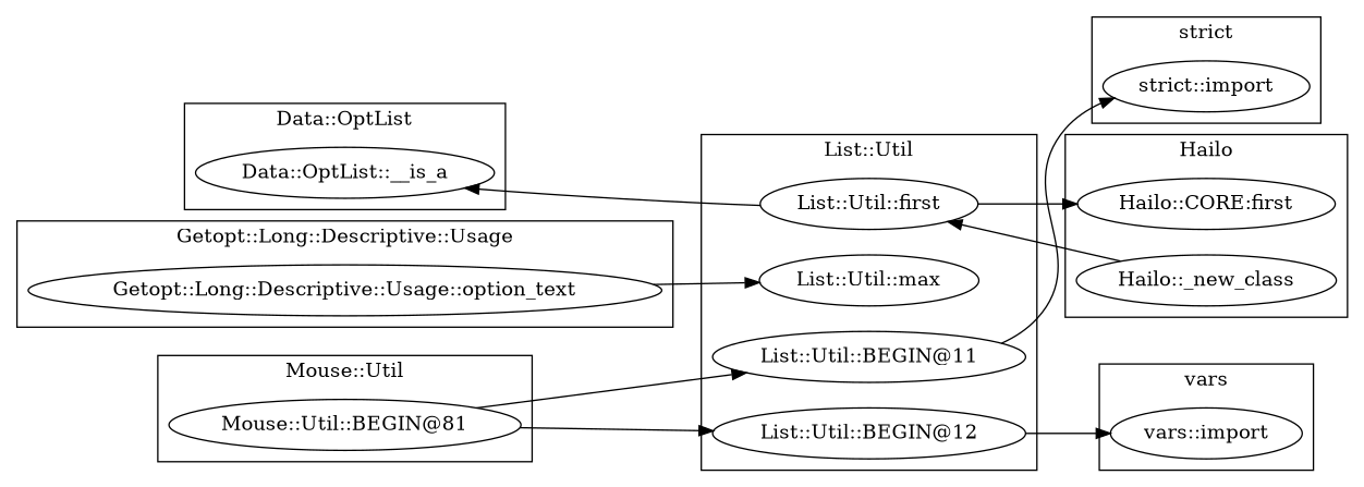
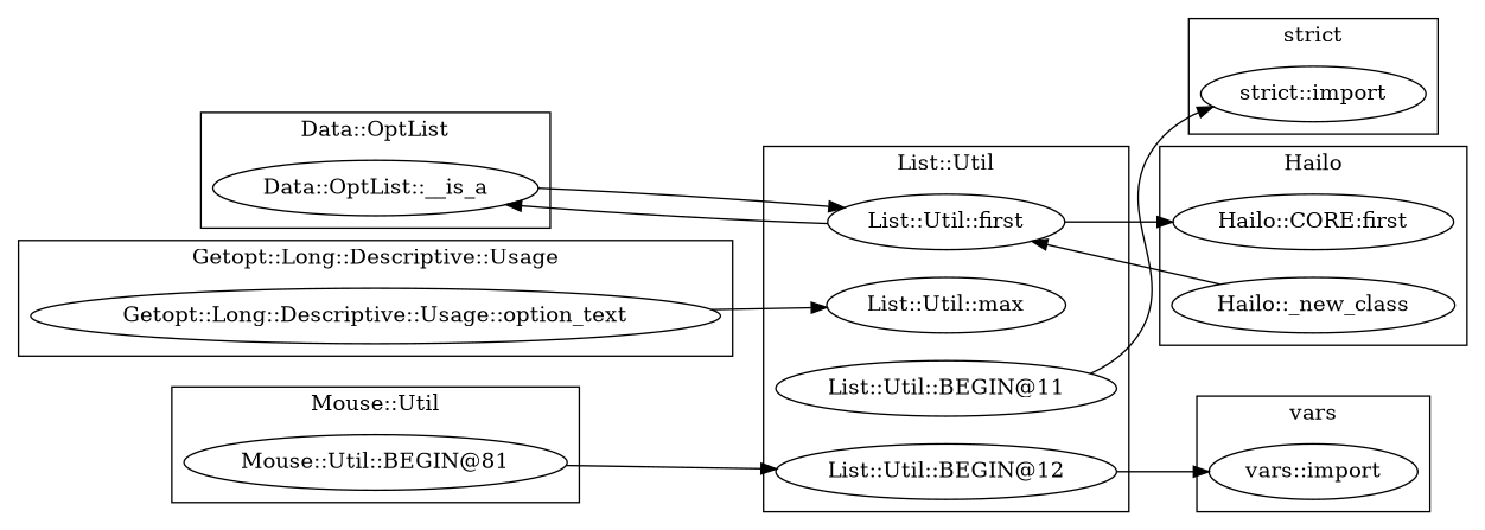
  digraph {
    fontname="DejaVu Serif"
    rankdir=LR
    node [fontname="DejaVu Serif"]
    edge [fontname="DejaVu Serif"]
    "Data::OptList::__is_a"
    "vars::import"
    "strict::import"
    "Getopt::Long::Descriptive::Usage::option_text"
    "List::Util::max"
    "List::Util::BEGIN@11"
    "List::Util::first"
    "List::Util::BEGIN@12"
    n9 [label="Hailo::CORE:first"]
    "Hailo::_new_class"
    "Mouse::Util::BEGIN@81"
    subgraph cluster_1 {
      label="Data::OptList"
      "Data::OptList::__is_a"
    }
    subgraph cluster_2 {
      label=vars
      "vars::import"
    }
    subgraph cluster_3 {
      label="strict"
      "strict::import"
    }
    subgraph cluster_4 {
      label="Getopt::Long::Descriptive::Usage"
      "Getopt::Long::Descriptive::Usage::option_text"
    }
    subgraph cluster_5 {
      label="List::Util"
      "List::Util::max"
      "List::Util::BEGIN@11"
      "List::Util::first"
      "List::Util::BEGIN@12"
    }
    subgraph cluster_6 {
      label=Hailo
      n9
      "Hailo::_new_class"
    }
    subgraph cluster_7 {
      label="Mouse::Util"
      "Mouse::Util::BEGIN@81"
    }
+   "Data::OptList::__is_a" -> "List::Util::first"
    "Getopt::Long::Descriptive::Usage::option_text" -> "List::Util::max"
    "List::Util::BEGIN@11" -> "strict::import"
    "List::Util::first" -> "Data::OptList::__is_a"
    "List::Util::first" -> n9
    "List::Util::BEGIN@12" -> "vars::import"
    "Hailo::_new_class" -> "List::Util::first"
-   "Mouse::Util::BEGIN@81" -> "List::Util::BEGIN@11"
    "Mouse::Util::BEGIN@81" -> "List::Util::BEGIN@12"
  }
